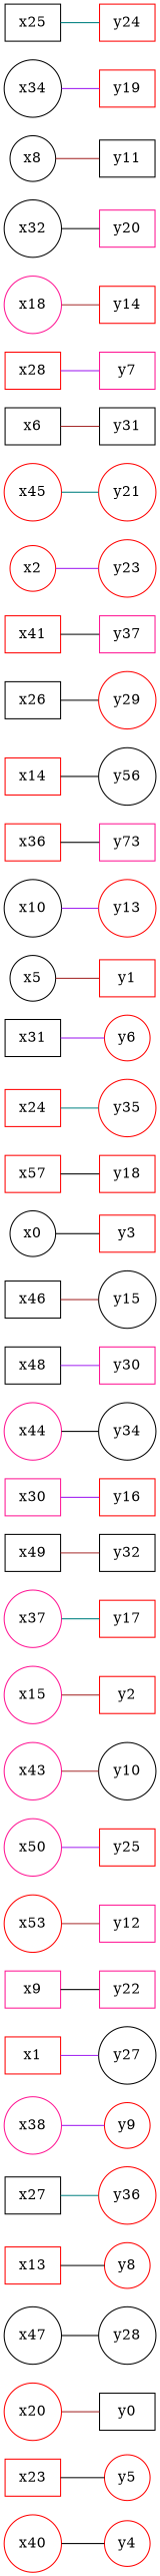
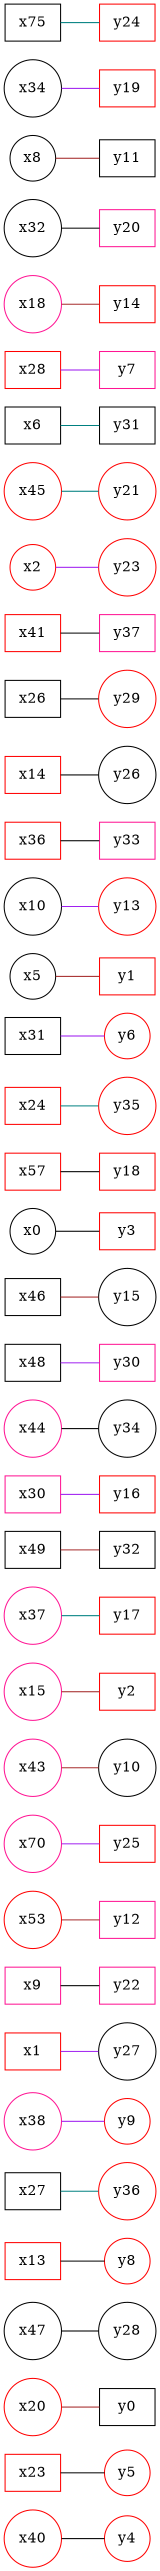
  strict graph {
    rankdir=LR
    node [color=red shape=box]
    edge [color=black]
    x40 [shape=circle]
    y4 [shape=circle]
    y5 [shape=circle]
    x23
    x20 [shape=circle]
    y0 [color=black]
    x47 [color=black shape=circle]
    y28 [color=black shape=circle]
    n9 [label=x13]
    y8 [shape=circle]
    x27 [color=black]
    y36 [shape=circle]
    x38 [color=deeppink shape=circle]
    y9 [shape=circle]
    y27 [color=black shape=circle]
    x1
    x9 [color=deeppink]
    y22 [color=deeppink]
    x53 [shape=circle]
    y12 [color=deeppink]
-   x50 [color=deeppink shape=circle]
+   x50 [color=deeppink shape=circle label=x70]
    y25
    x43 [color=deeppink shape=circle]
    y10 [color=black shape=circle]
    x15 [color=deeppink shape=circle]
    y2
    x37 [color=deeppink shape=circle]
    y17
    x49 [color=black]
    y32 [color=black]
    x30 [color=deeppink]
    y16
    x44 [color=deeppink shape=circle]
    y34 [color=black shape=circle]
    x48 [color=black]
    y30 [color=deeppink]
    x46 [color=black]
    y15 [color=black shape=circle]
    x0 [color=black shape=circle]
    y3
    x57
    y18
    y35 [shape=circle]
    x24
    x31 [color=black]
    y6 [shape=circle]
    x5 [color=black shape=circle]
    y1
    x10 [color=black shape=circle]
    y13 [shape=circle]
-   y33 [color=deeppink label=y73]
+   y33 [color=deeppink]
    x36
-   y26 [color=black shape=circle label=y56]
+   y26 [color=black shape=circle]
    x14
    x26 [color=black]
    y29 [shape=circle]
    y37 [color=deeppink]
    x41
    x2 [shape=circle]
    y23 [shape=circle]
    x45 [shape=circle]
    y21 [shape=circle]
    x6 [color=black]
    y31 [color=black]
    y7 [color=deeppink]
    x28
    x18 [color=deeppink shape=circle]
    y14
    x32 [color=black shape=circle]
    y20 [color=deeppink]
    x8 [color=black shape=circle]
    y11 [color=black]
    x34 [color=black shape=circle]
    y19
-   x25 [color=black]
+   x25 [color=black label=x75]
    y24
    x40 -- y4
    x23 -- y5
    x20 -- y0 [color=brown]
    x47 -- y28
    n9 -- y8
    x27 -- y36 [color=teal]
    x38 -- y9 [color=purple]
    x1 -- y27 [color=purple]
    x9 -- y22
    x53 -- y12 [color=brown]
    x50 -- y25 [color=purple]
    x43 -- y10 [color=brown]
    x15 -- y2 [color=brown]
    x37 -- y17 [color=teal]
    x49 -- y32 [color=brown]
    x30 -- y16 [color=purple]
    x44 -- y34
    x48 -- y30 [color=purple]
    x46 -- y15 [color=brown]
    x0 -- y3
    x57 -- y18
    x24 -- y35 [color=teal]
    x31 -- y6 [color=purple]
    x5 -- y1 [color=brown]
    x10 -- y13 [color=purple]
    x36 -- y33
    x14 -- y26
    x26 -- y29
    x41 -- y37
    x2 -- y23 [color=purple]
    x45 -- y21 [color=teal]
-   x6 -- y31 [color=brown]
+   x6 -- y31 [color=teal]
    x28 -- y7 [color=purple]
    x18 -- y14 [color=brown]
    x32 -- y20
    x8 -- y11 [color=brown]
    x34 -- y19 [color=purple]
    x25 -- y24 [color=teal]
  }
